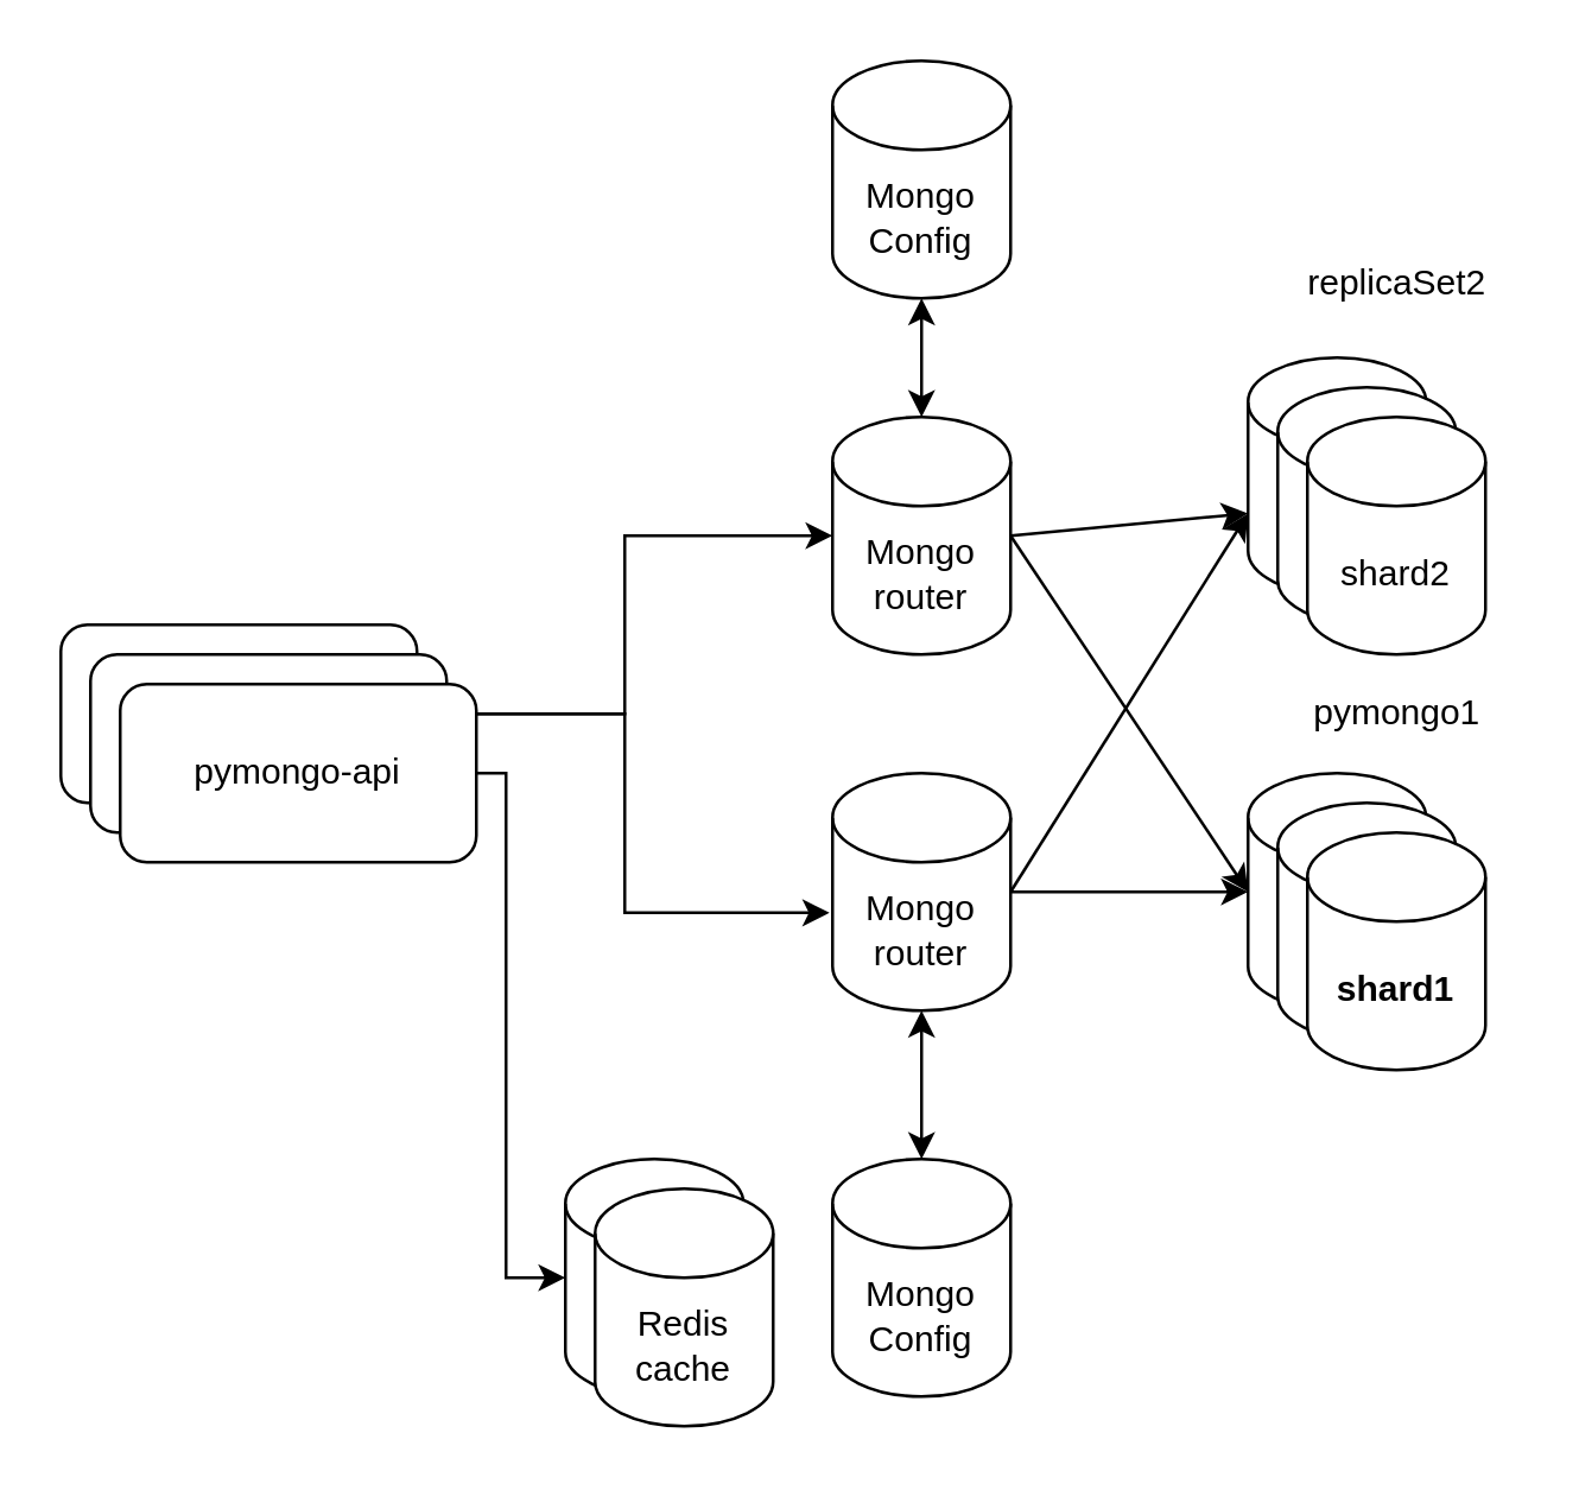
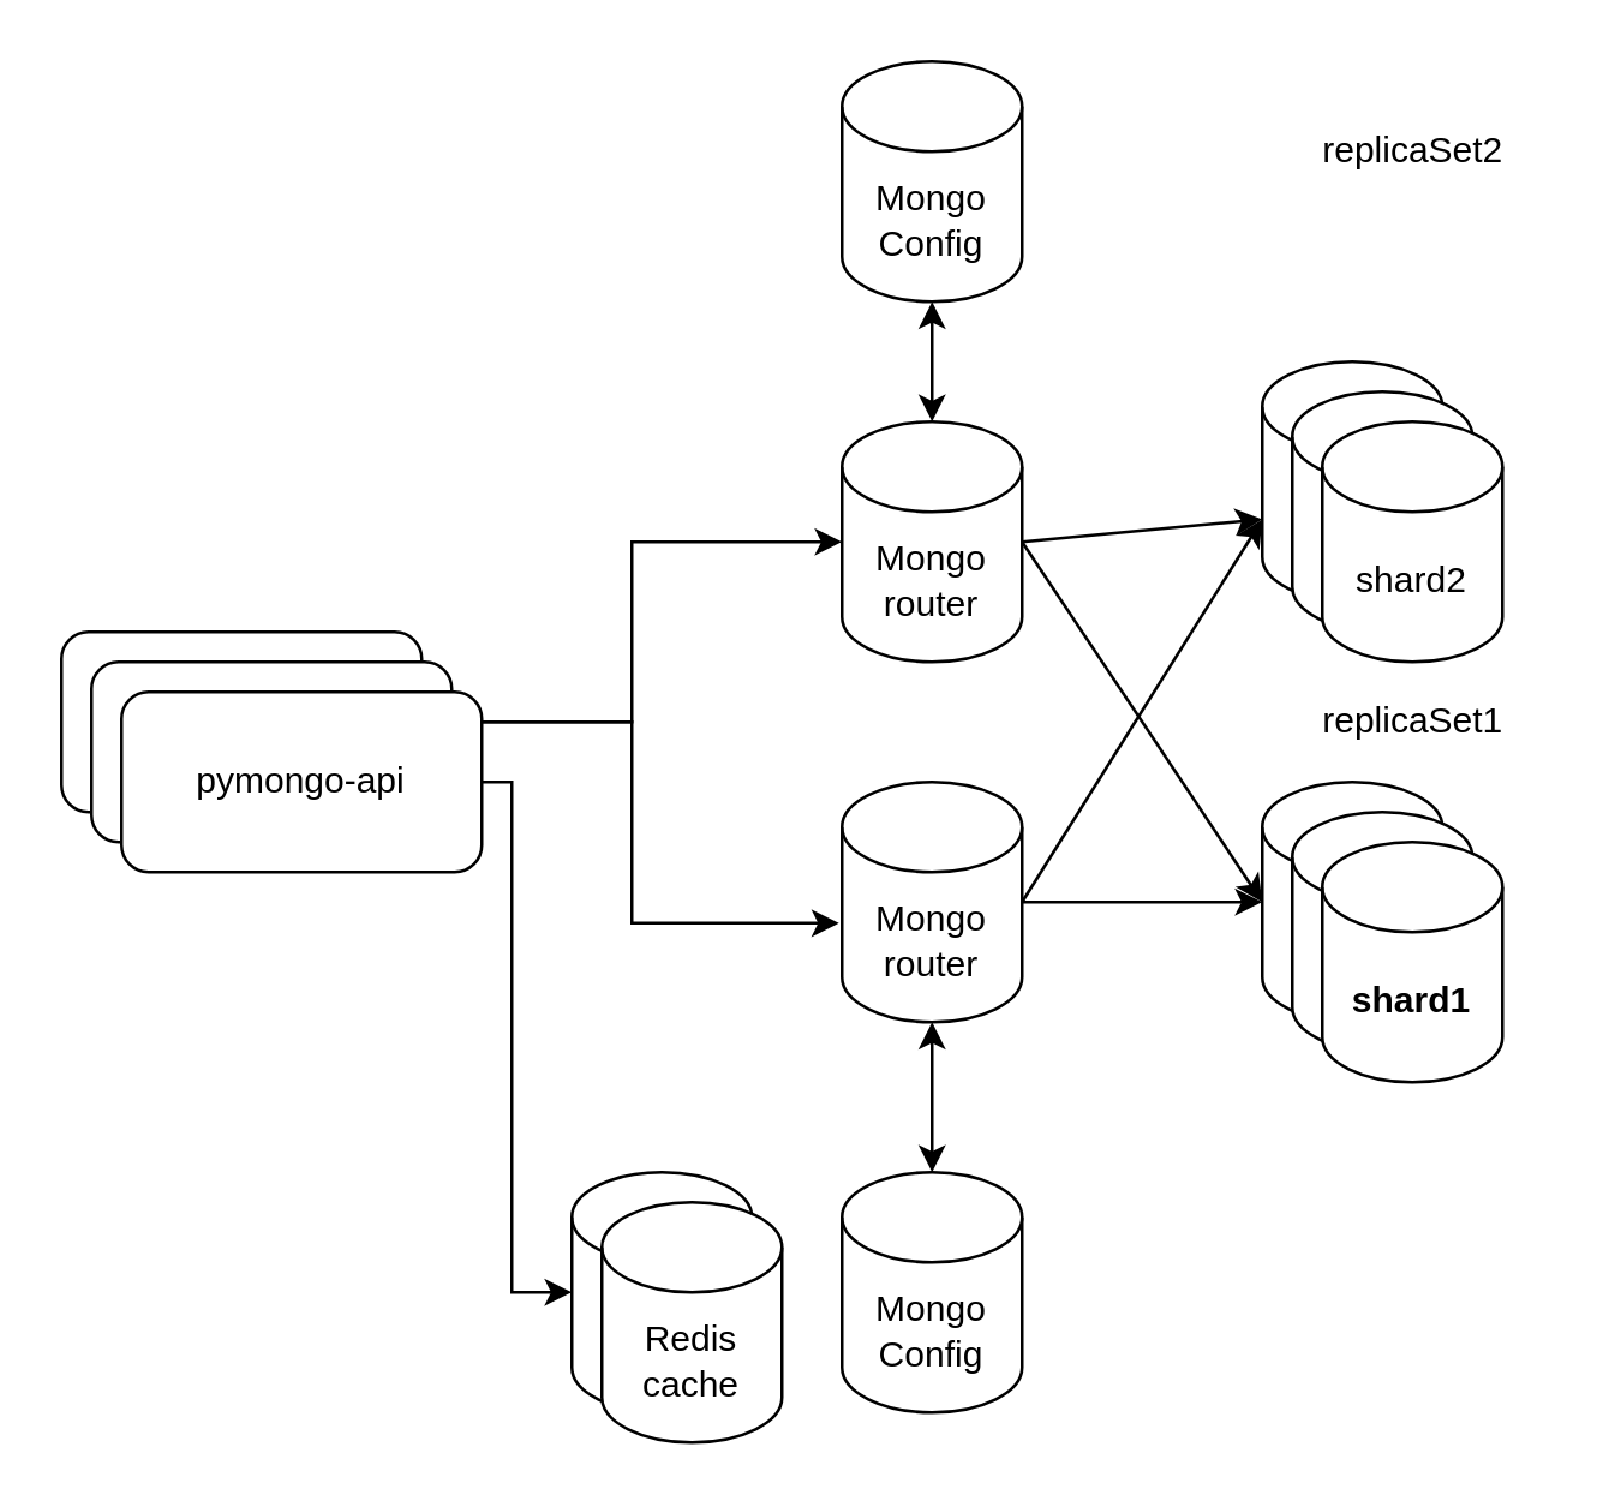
  <mxCell id="0" />
  <mxCell id="1" parent="0" />
  <mxCell id="2" value="Mongo&lt;div&gt;router&lt;/div&gt;" style="shape=cylinder3;whiteSpace=wrap;html=1;boundedLbl=1;backgroundOutline=1;size=15;" parent="1" vertex="1"><mxGeometry x="280" y="140" width="60" height="80" as="geometry" /></mxCell>
  <mxCell id="3" value="pymongo-api" style="rounded=1;whiteSpace=wrap;html=1;" parent="1" vertex="1"><mxGeometry x="20" y="210" width="120" height="60" as="geometry" /></mxCell>
  <mxCell id="4" value="Mongo&lt;div&gt;Config&lt;/div&gt;" style="shape=cylinder3;whiteSpace=wrap;html=1;boundedLbl=1;backgroundOutline=1;size=15;" parent="1" vertex="1"><mxGeometry x="280" y="20" width="60" height="80" as="geometry" /></mxCell>
  <mxCell id="5" value="shard1" style="shape=cylinder3;whiteSpace=wrap;html=1;boundedLbl=1;backgroundOutline=1;size=15;" parent="1" vertex="1"><mxGeometry x="420" y="260" width="60" height="80" as="geometry" /></mxCell>
  <mxCell id="6" value="shard2" style="shape=cylinder3;whiteSpace=wrap;html=1;boundedLbl=1;backgroundOutline=1;size=15;" parent="1" vertex="1"><mxGeometry x="420" y="120" width="60" height="80" as="geometry" /></mxCell>
  <mxCell id="7" value="" style="endArrow=classic;startArrow=classic;html=1;rounded=0;entryX=0.5;entryY=1;entryDx=0;entryDy=0;entryPerimeter=0;exitX=0.5;exitY=0;exitDx=0;exitDy=0;exitPerimeter=0;" parent="1" source="2" target="4" edge="1"><mxGeometry width="50" height="50" relative="1" as="geometry"><mxPoint x="210" y="230" as="sourcePoint" /><mxPoint x="260" y="180" as="targetPoint" /></mxGeometry></mxCell>
  <mxCell id="8" value="" style="endArrow=classic;html=1;rounded=0;exitX=1;exitY=0.5;exitDx=0;exitDy=0;exitPerimeter=0;entryX=0;entryY=0.5;entryDx=0;entryDy=0;entryPerimeter=0;" parent="1" source="2" target="5" edge="1"><mxGeometry width="50" height="50" relative="1" as="geometry"><mxPoint x="380" y="320" as="sourcePoint" /><mxPoint x="430" y="270" as="targetPoint" /></mxGeometry></mxCell>
  <mxCell id="9" value="" style="endArrow=classic;html=1;rounded=0;entryX=0;entryY=0;entryDx=0;entryDy=52.5;entryPerimeter=0;exitX=1;exitY=0.5;exitDx=0;exitDy=0;exitPerimeter=0;" parent="1" source="2" target="6" edge="1"><mxGeometry width="50" height="50" relative="1" as="geometry"><mxPoint x="340" y="240" as="sourcePoint" /><mxPoint x="430" y="270" as="targetPoint" /><Array as="points" /></mxGeometry></mxCell>
  <mxCell id="10" value="shard1" style="shape=cylinder3;whiteSpace=wrap;html=1;boundedLbl=1;backgroundOutline=1;size=15;" parent="1" vertex="1"><mxGeometry x="430" y="270" width="60" height="80" as="geometry" /></mxCell>
  <mxCell id="11" value="shard1" style="shape=cylinder3;whiteSpace=wrap;html=1;boundedLbl=1;backgroundOutline=1;size=15;fontStyle=1" parent="1" vertex="1"><mxGeometry x="440" y="280" width="60" height="80" as="geometry" /></mxCell>
  <mxCell id="12" value="shard2" style="shape=cylinder3;whiteSpace=wrap;html=1;boundedLbl=1;backgroundOutline=1;size=15;" parent="1" vertex="1"><mxGeometry x="430" y="130" width="60" height="80" as="geometry" /></mxCell>
  <mxCell id="13" value="shard2" style="shape=cylinder3;whiteSpace=wrap;html=1;boundedLbl=1;backgroundOutline=1;size=15;" parent="1" vertex="1"><mxGeometry x="440" y="140" width="60" height="80" as="geometry" /></mxCell>
  <mxCell id="14" value="Mongo&lt;div&gt;router&lt;/div&gt;" style="shape=cylinder3;whiteSpace=wrap;html=1;boundedLbl=1;backgroundOutline=1;size=15;" parent="1" vertex="1"><mxGeometry x="280" y="260" width="60" height="80" as="geometry" /></mxCell>
  <mxCell id="15" value="Mongo&lt;div&gt;Config&lt;/div&gt;" style="shape=cylinder3;whiteSpace=wrap;html=1;boundedLbl=1;backgroundOutline=1;size=15;" parent="1" vertex="1"><mxGeometry x="280" y="390" width="60" height="80" as="geometry" /></mxCell>
  <mxCell id="16" value="" style="endArrow=classic;startArrow=classic;html=1;rounded=0;exitX=0.5;exitY=0;exitDx=0;exitDy=0;exitPerimeter=0;entryX=0.5;entryY=1;entryDx=0;entryDy=0;entryPerimeter=0;" parent="1" source="15" target="14" edge="1"><mxGeometry width="50" height="50" relative="1" as="geometry"><mxPoint x="240" y="190" as="sourcePoint" /><mxPoint x="280" y="280" as="targetPoint" /><Array as="points"><mxPoint x="310" y="390" /></Array></mxGeometry></mxCell>
  <mxCell id="17" style="edgeStyle=orthogonalEdgeStyle;rounded=0;orthogonalLoop=1;jettySize=auto;html=1;exitX=1;exitY=0.5;exitDx=0;exitDy=0;entryX=-0.017;entryY=0.588;entryDx=0;entryDy=0;entryPerimeter=0;" parent="1" source="3" target="14" edge="1"><mxGeometry relative="1" as="geometry" /></mxCell>
  <mxCell id="18" style="edgeStyle=orthogonalEdgeStyle;rounded=0;orthogonalLoop=1;jettySize=auto;html=1;exitX=1;exitY=0.5;exitDx=0;exitDy=0;entryX=0;entryY=0.5;entryDx=0;entryDy=0;entryPerimeter=0;" parent="1" source="3" target="2" edge="1"><mxGeometry relative="1" as="geometry" /></mxCell>
  <mxCell id="19" value="" style="endArrow=classic;html=1;rounded=0;exitX=1;exitY=0.5;exitDx=0;exitDy=0;exitPerimeter=0;entryX=0;entryY=0;entryDx=0;entryDy=52.5;entryPerimeter=0;" parent="1" source="14" target="6" edge="1"><mxGeometry width="50" height="50" relative="1" as="geometry"><mxPoint x="230" y="330" as="sourcePoint" /><mxPoint x="280" y="280" as="targetPoint" /></mxGeometry></mxCell>
  <mxCell id="20" value="" style="endArrow=classic;html=1;rounded=0;exitX=1;exitY=0.5;exitDx=0;exitDy=0;exitPerimeter=0;" parent="1" source="14" edge="1"><mxGeometry width="50" height="50" relative="1" as="geometry"><mxPoint x="230" y="330" as="sourcePoint" /><mxPoint x="420" y="300" as="targetPoint" /></mxGeometry></mxCell>
- <mxCell id="21" value="replicaSet2" style="text;html=1;align=center;verticalAlign=middle;resizable=0;points=[];autosize=1;strokeColor=none;fillColor=none;" parent="1" vertex="1"><mxGeometry x="430" y="80" width="80" height="30" as="geometry" /></mxCell>
- <mxCell id="22" value="pymongo1" style="text;html=1;align=center;verticalAlign=middle;resizable=0;points=[];autosize=1;strokeColor=none;fillColor=none;" parent="1" vertex="1"><mxGeometry x="430" y="225" width="80" height="30" as="geometry" /></mxCell>
+ <mxCell id="21" value="replicaSet2" style="text;html=1;align=center;verticalAlign=middle;resizable=0;points=[];autosize=1;strokeColor=none;fillColor=none;" parent="1" vertex="1"><mxGeometry x="430" y="35" width="80" height="30" as="geometry" /></mxCell>
+ <mxCell id="22" value="replicaSet1" style="text;html=1;align=center;verticalAlign=middle;resizable=0;points=[];autosize=1;strokeColor=none;fillColor=none;" parent="1" vertex="1"><mxGeometry x="430" y="225" width="80" height="30" as="geometry" /></mxCell>
  <mxCell id="23" value="pymongo-api" style="rounded=1;whiteSpace=wrap;html=1;" vertex="1" parent="1"><mxGeometry x="30" y="220" width="120" height="60" as="geometry" /></mxCell>
  <mxCell id="24" value="pymongo-api" style="rounded=1;whiteSpace=wrap;html=1;" vertex="1" parent="1"><mxGeometry x="40" y="230" width="120" height="60" as="geometry" /></mxCell>
  <mxCell id="25" value="Redis&lt;div&gt;cache&lt;/div&gt;" style="shape=cylinder3;whiteSpace=wrap;html=1;boundedLbl=1;backgroundOutline=1;size=15;" vertex="1" parent="1"><mxGeometry x="190" y="390" width="60" height="80" as="geometry" /></mxCell>
  <mxCell id="26" value="Redis&lt;div&gt;cache&lt;/div&gt;" style="shape=cylinder3;whiteSpace=wrap;html=1;boundedLbl=1;backgroundOutline=1;size=15;" vertex="1" parent="1"><mxGeometry x="200" y="400" width="60" height="80" as="geometry" /></mxCell>
  <mxCell id="27" style="edgeStyle=orthogonalEdgeStyle;rounded=0;orthogonalLoop=1;jettySize=auto;html=1;exitX=1;exitY=0.5;exitDx=0;exitDy=0;entryX=0;entryY=0.5;entryDx=0;entryDy=0;entryPerimeter=0;" edge="1" parent="1" source="24" target="25"><mxGeometry relative="1" as="geometry"><Array as="points"><mxPoint x="170" y="260" /><mxPoint x="170" y="430" /></Array></mxGeometry></mxCell>
